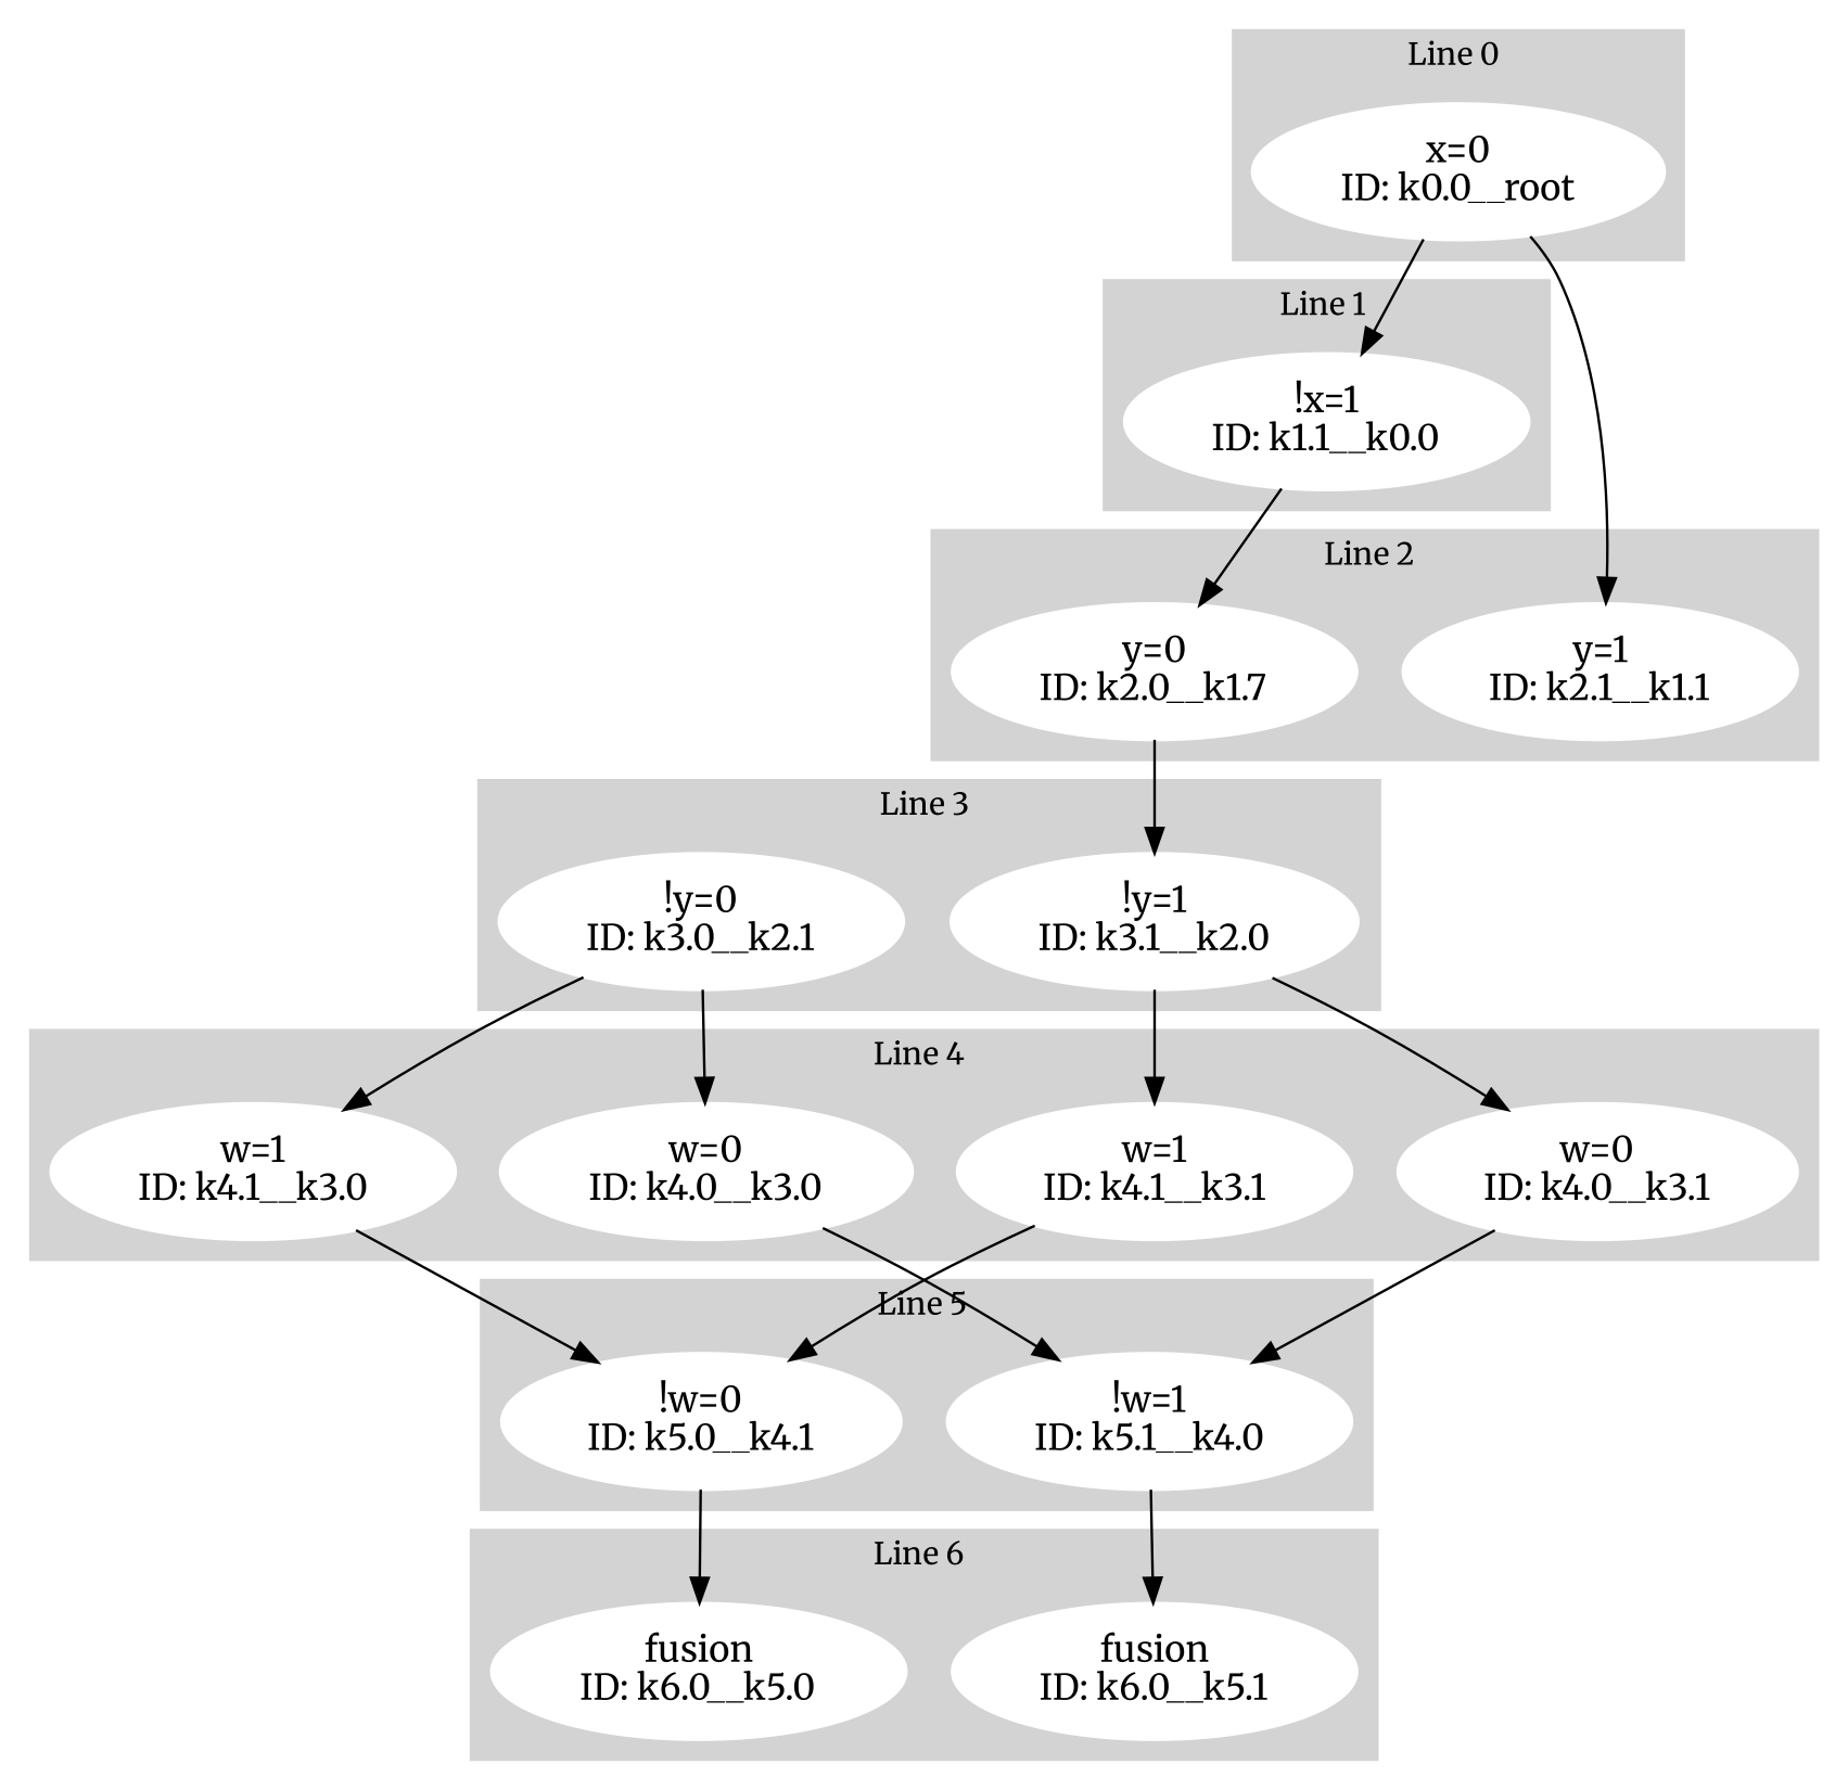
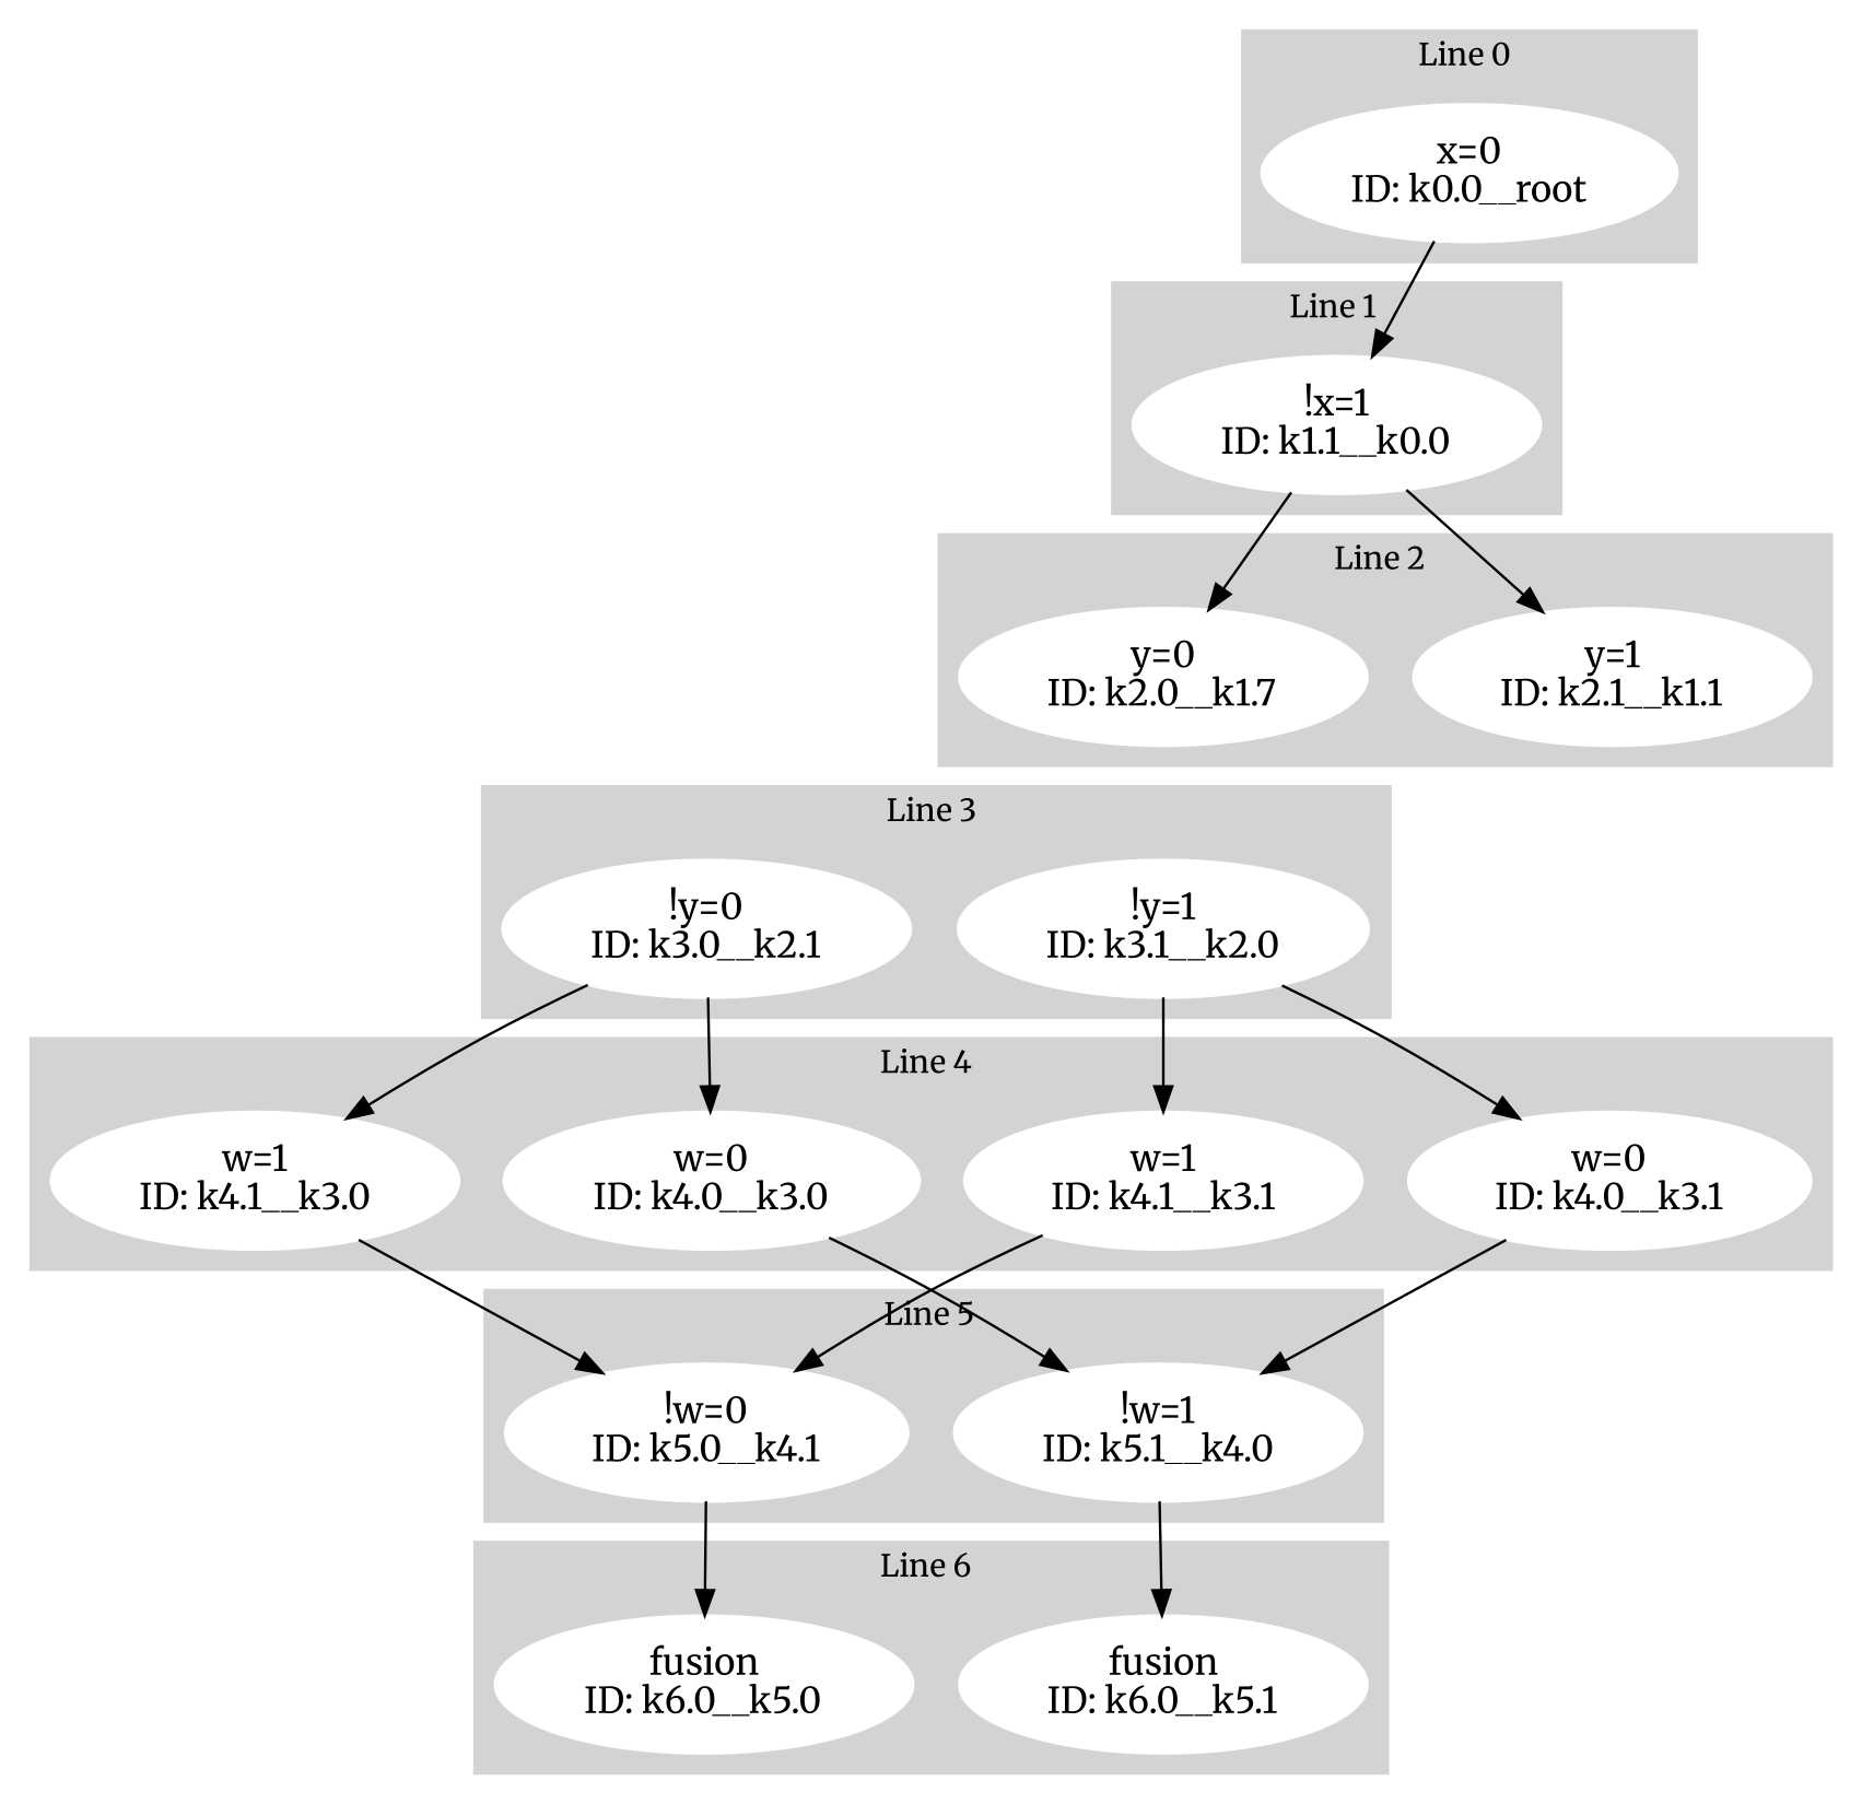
  digraph {
    compound="true "
    fontname=Merriweather
    node [color=white fontname=Merriweather style=filled]
    edge [fontname=Merriweather]
    n1 [label=<x=0<BR /> ID: k0.0__root <BR />>]
    n2 [label=<!x=1<BR /> ID: k1.1__k0.0 <BR />>]
    n3 [label=<y=0<BR /> ID: k2.0__k1.7 <BR />>]
    n4 [label=<y=1<BR /> ID: k2.1__k1.1 <BR />>]
    n5 [label=<!y=1<BR /> ID: k3.1__k2.0 <BR />>]
    n6 [label=<!y=0<BR /> ID: k3.0__k2.1 <BR />>]
    n7 [label=<w=0<BR /> ID: k4.0__k3.0 <BR />>]
    n8 [label=<w=1<BR /> ID: k4.1__k3.0 <BR />>]
    n9 [label=<w=1<BR /> ID: k4.1__k3.1 <BR />>]
    n10 [label=<w=0<BR /> ID: k4.0__k3.1 <BR />>]
    n11 [label=<!w=1<BR /> ID: k5.1__k4.0 <BR />>]
    n12 [label=<!w=0<BR /> ID: k5.0__k4.1 <BR />>]
    n13 [label=<fusion<BR /> ID: k6.0__k5.1 <BR />>]
    n14 [label=<fusion<BR /> ID: k6.0__k5.0 <BR />>]
    subgraph cluster_1 {
      color=lightgrey
      fontsize=12
      label="Line 0 "
      style=filled
      n1
    }
    subgraph cluster_2 {
      color=lightgrey
      fontsize=12
      label="Line 1 "
      style=filled
      n2
    }
    subgraph cluster_3 {
      color=lightgrey
      fontsize=12
      label="Line 2 "
      style=filled
      n3
      n4
    }
    subgraph cluster_4 {
      color=lightgrey
      fontsize=12
      label="Line 3 "
      style=filled
      n5
      n6
    }
    subgraph cluster_5 {
      color=lightgrey
      fontsize=12
      label="Line 4 "
      style=filled
      n7
      n8
      n9
      n10
    }
    subgraph cluster_6 {
      color=lightgrey
      fontsize=12
      label="Line 5 "
      style=filled
      n11
      n12
    }
    subgraph cluster_7 {
      color=lightgrey
      fontsize=12
      label="Line 6 "
      style=filled
      n13
      n14
    }
    n1 -> n2
    n2 -> n3
-   n1 -> n4
-   n3 -> n5
+   n2 -> n4
    n5 -> n9
    n5 -> n10
    n6 -> n7
    n6 -> n8
    n7 -> n11
    n8 -> n12
    n9 -> n12
    n10 -> n11
    n11 -> n13
    n12 -> n14
  }
